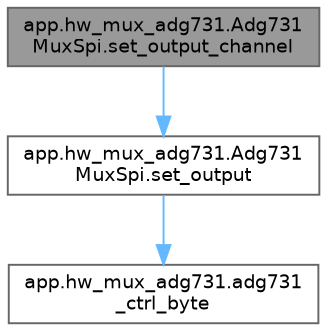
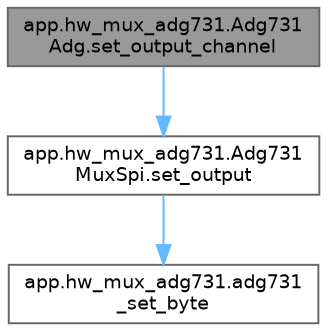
  digraph {
    rankdir=TB
    node [color=grey40 fillcolor=white fontname=Helvetica fontsize=10 shape=box style=filled]
    edge [color=steelblue1 fontname=Helvetica fontsize=10 labelfontname=Helvetica labelfontsize=10 style=solid]
-   n1 [color=gray40 fillcolor=grey60 fontcolor=black height=0.2 label="app.hw_mux_adg731.Adg731\lMuxSpi.set_output_channel" width=0.4]
+   n1 [color=gray40 fillcolor=grey60 fontcolor=black height=0.2 label="app.hw_mux_adg731.Adg731\lAdg.set_output_channel" width=0.4]
    n2 [height=0.2 label="app.hw_mux_adg731.Adg731\lMuxSpi.set_output" width=0.4]
-   n3 [height=0.2 label="app.hw_mux_adg731.adg731\l_ctrl_byte" width=0.4]
+   n3 [height=0.2 label="app.hw_mux_adg731.adg731\l_set_byte" width=0.4]
    n1 -> n2
    n2 -> n3
  }
